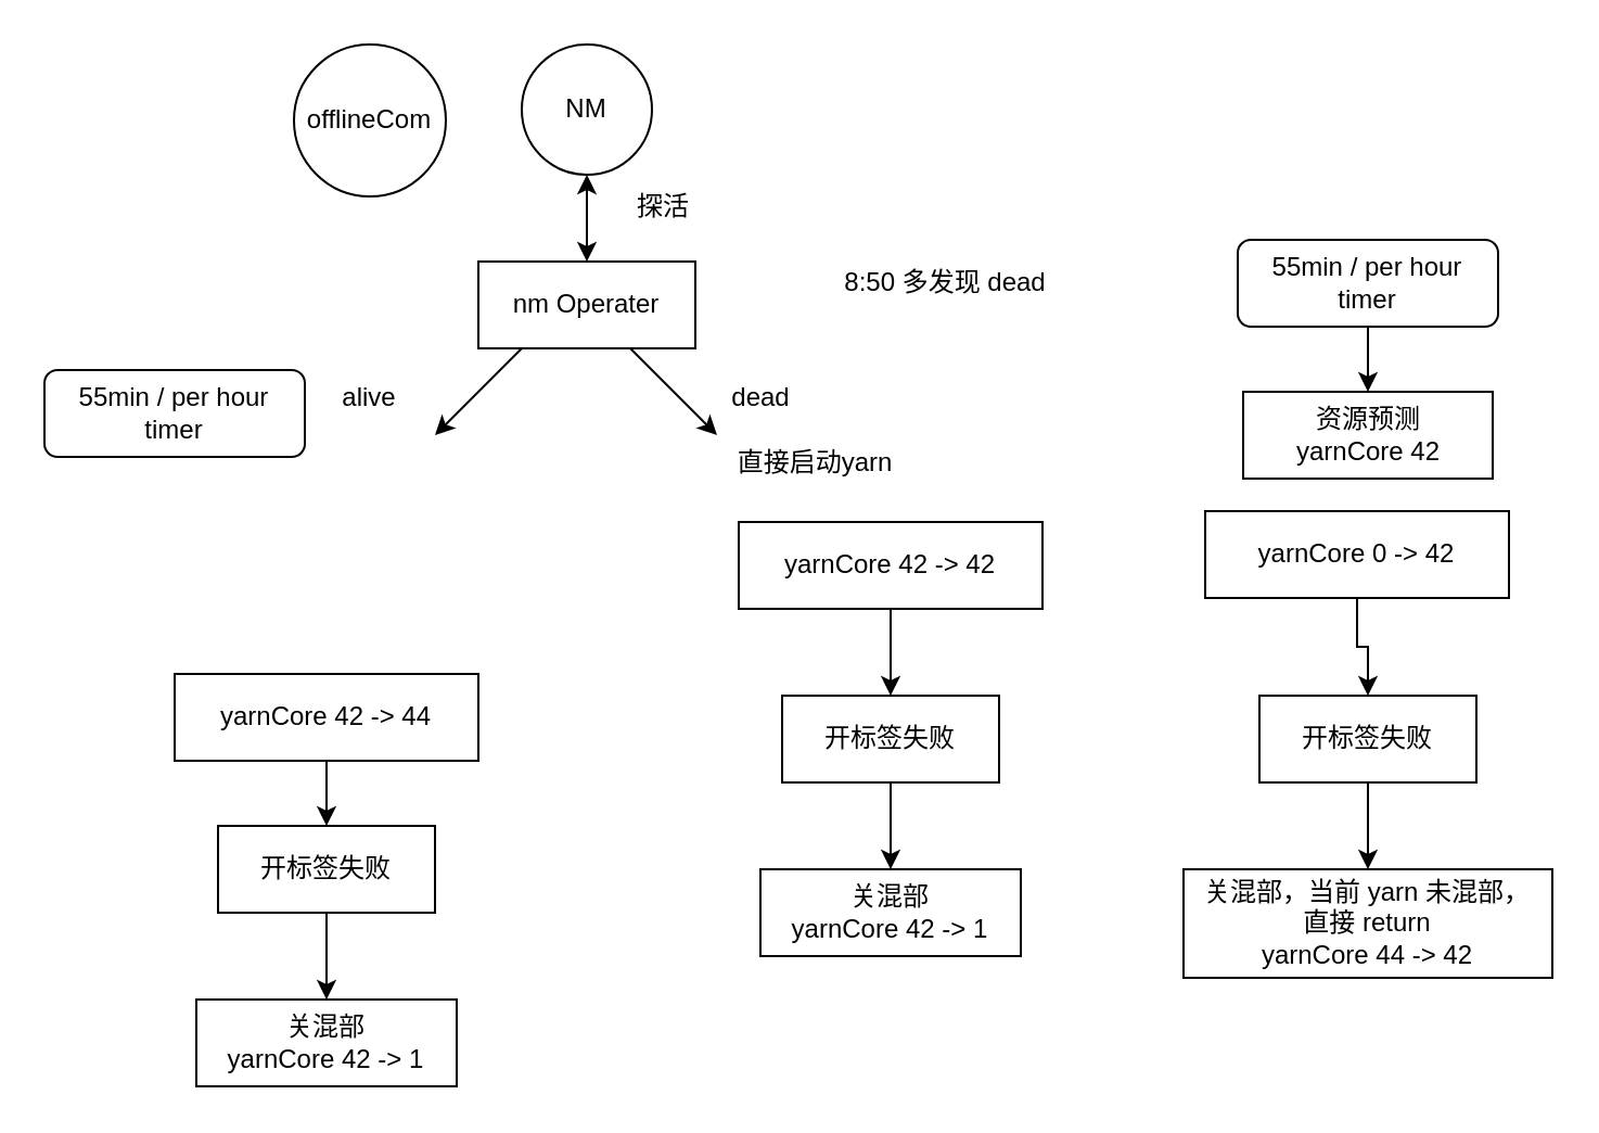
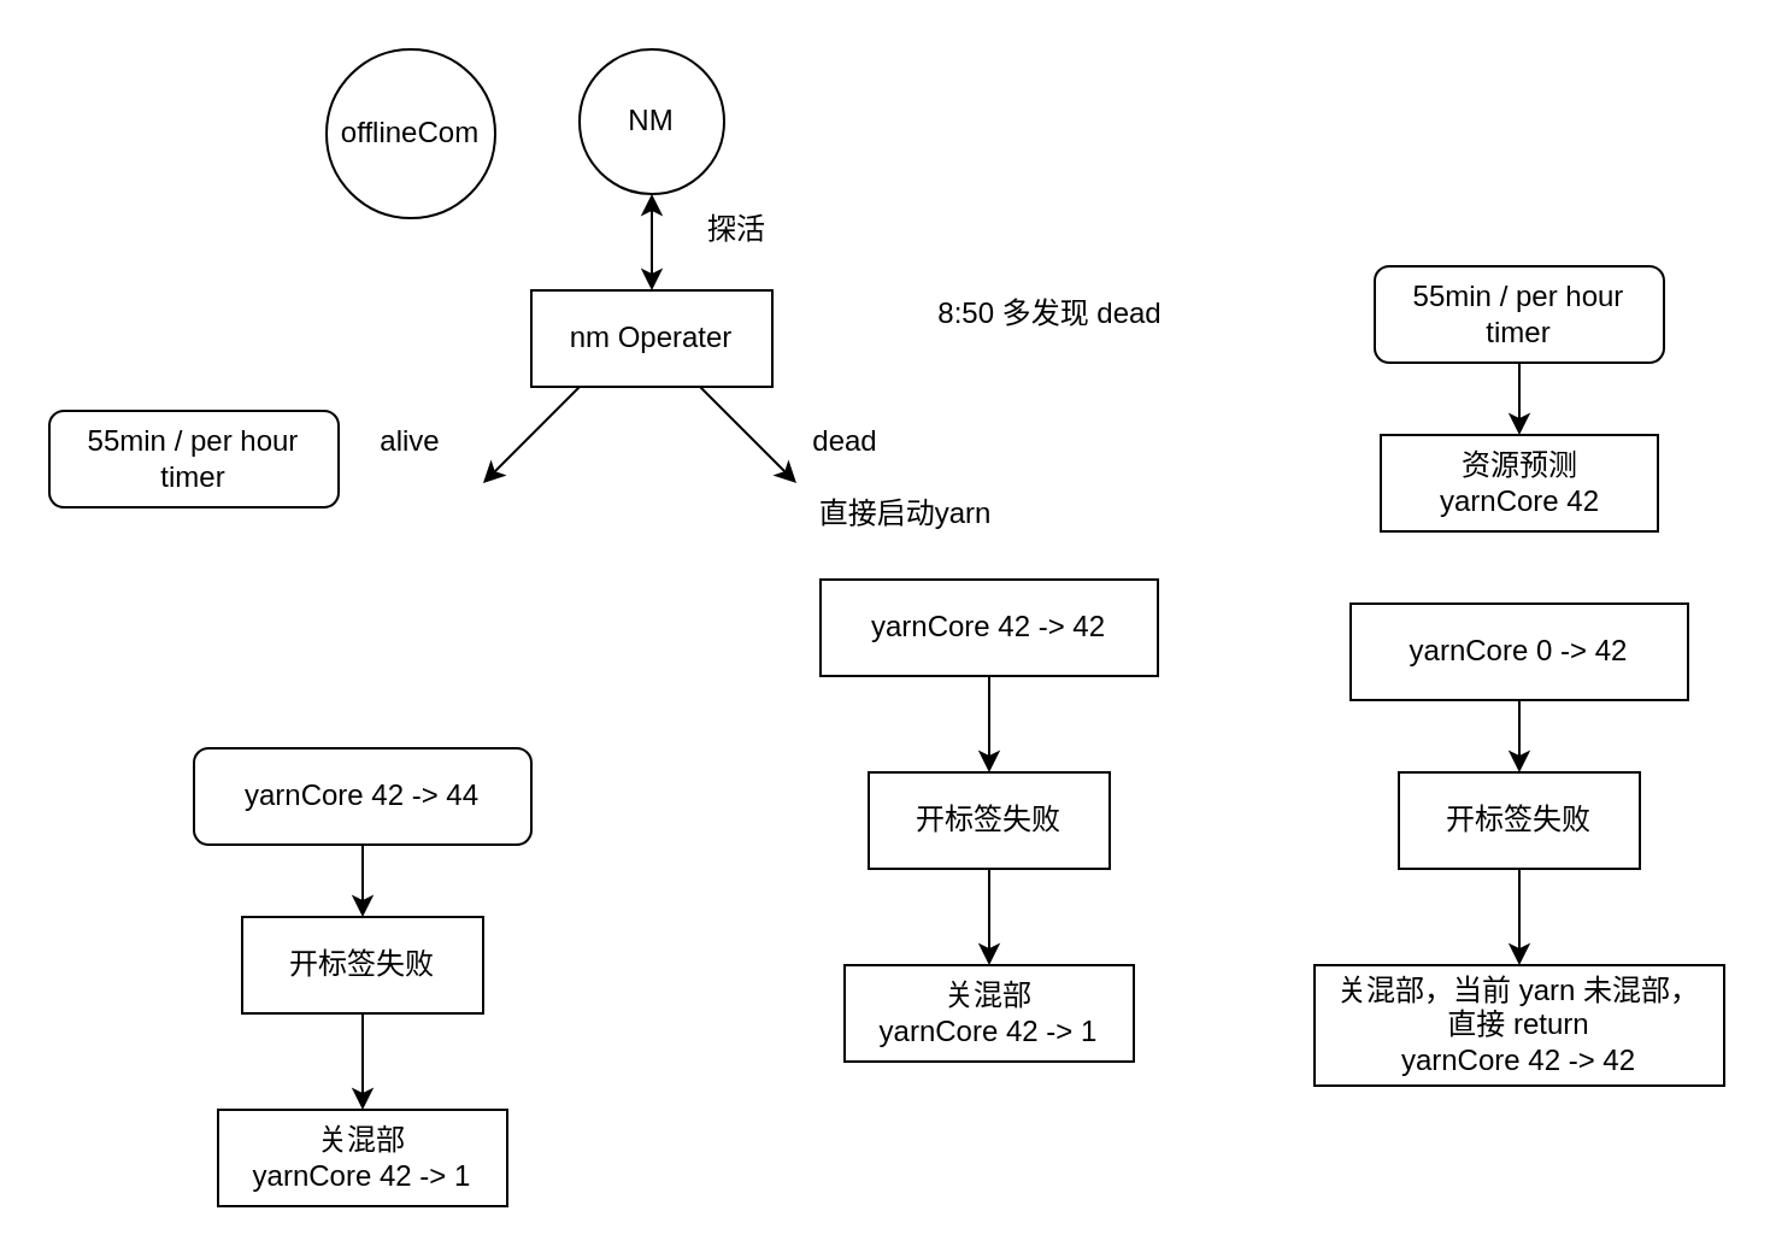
  <mxCell id="0" />
  <mxCell id="1" parent="0" />
  <mxCell id="2" value="nm Operater" style="rounded=0;whiteSpace=wrap;html=1;fillColor=none;" vertex="1" parent="1"><mxGeometry x="220" y="120" width="100" height="40" as="geometry" /></mxCell>
  <mxCell id="3" value="" style="endArrow=classic;startArrow=classic;html=1;rounded=0;" edge="1" parent="1"><mxGeometry width="50" height="50" relative="1" as="geometry"><mxPoint x="270" y="120" as="sourcePoint" /><mxPoint x="270" y="80" as="targetPoint" /></mxGeometry></mxCell>
  <mxCell id="4" value="NM" style="ellipse;whiteSpace=wrap;html=1;aspect=fixed;fillColor=none;" vertex="1" parent="1"><mxGeometry x="240" y="20" width="60" height="60" as="geometry" /></mxCell>
  <mxCell id="5" value="探活" style="text;html=1;align=center;verticalAlign=middle;resizable=0;points=[];autosize=1;strokeColor=none;fillColor=none;" vertex="1" parent="1"><mxGeometry x="280" y="80" width="50" height="30" as="geometry" /></mxCell>
  <mxCell id="6" value="" style="endArrow=classic;html=1;rounded=0;" edge="1" parent="1"><mxGeometry width="50" height="50" relative="1" as="geometry"><mxPoint x="290" y="160" as="sourcePoint" /><mxPoint x="330" y="200" as="targetPoint" /></mxGeometry></mxCell>
  <mxCell id="7" value="" style="endArrow=classic;html=1;rounded=0;" edge="1" parent="1"><mxGeometry width="50" height="50" relative="1" as="geometry"><mxPoint x="240" y="160" as="sourcePoint" /><mxPoint x="200" y="200" as="targetPoint" /></mxGeometry></mxCell>
  <mxCell id="8" value="dead" style="text;html=1;align=center;verticalAlign=middle;resizable=0;points=[];autosize=1;strokeColor=none;fillColor=none;" vertex="1" parent="1"><mxGeometry x="325" y="168" width="50" height="30" as="geometry" /></mxCell>
  <mxCell id="9" value="alive" style="text;strokeColor=none;align=center;fillColor=none;html=1;verticalAlign=middle;whiteSpace=wrap;rounded=0;" vertex="1" parent="1"><mxGeometry x="140" y="168" width="60" height="30" as="geometry" /></mxCell>
  <mxCell id="10" value="资源预测&lt;div&gt;yarnCore 42&lt;/div&gt;" style="rounded=0;whiteSpace=wrap;html=1;fillColor=none;" vertex="1" parent="1"><mxGeometry x="572.5" y="180" width="115" height="40" as="geometry" /></mxCell>
  <mxCell id="11" value="直接启动yarn" style="text;html=1;align=center;verticalAlign=middle;resizable=0;points=[];autosize=1;strokeColor=none;fillColor=none;" vertex="1" parent="1"><mxGeometry x="330" y="198" width="90" height="30" as="geometry" /></mxCell>
  <mxCell id="12" style="edgeStyle=orthogonalEdgeStyle;rounded=0;orthogonalLoop=1;jettySize=auto;html=1;" edge="1" parent="1" source="13" target="16"><mxGeometry relative="1" as="geometry" /></mxCell>
  <mxCell id="13" value="yarnCore 42 -&amp;gt; 42" style="rounded=0;whiteSpace=wrap;html=1;fillColor=none;" vertex="1" parent="1"><mxGeometry x="340" y="240" width="140" height="40" as="geometry" /></mxCell>
  <mxCell id="14" value="offlineCom" style="ellipse;whiteSpace=wrap;html=1;aspect=fixed;fillColor=none;" vertex="1" parent="1"><mxGeometry x="135" y="20" width="70" height="70" as="geometry" /></mxCell>
  <mxCell id="15" style="edgeStyle=orthogonalEdgeStyle;rounded=0;orthogonalLoop=1;jettySize=auto;html=1;entryX=0.5;entryY=0;entryDx=0;entryDy=0;" edge="1" parent="1" source="16" target="17"><mxGeometry relative="1" as="geometry" /></mxCell>
  <mxCell id="16" value="开标签失败" style="rounded=0;whiteSpace=wrap;html=1;fillColor=none;" vertex="1" parent="1"><mxGeometry x="360" y="320" width="100" height="40" as="geometry" /></mxCell>
  <mxCell id="17" value="关混部&lt;div&gt;yarnCore 42 -&amp;gt; 1&lt;/div&gt;" style="rounded=0;whiteSpace=wrap;html=1;fillColor=none;" vertex="1" parent="1"><mxGeometry x="350" y="400" width="120" height="40" as="geometry" /></mxCell>
  <mxCell id="18" style="edgeStyle=orthogonalEdgeStyle;rounded=0;orthogonalLoop=1;jettySize=auto;html=1;entryX=0.5;entryY=0;entryDx=0;entryDy=0;" edge="1" parent="1" source="19" target="10"><mxGeometry relative="1" as="geometry" /></mxCell>
  <mxCell id="19" value="55min / per hour&lt;div&gt;timer&lt;/div&gt;" style="rounded=1;whiteSpace=wrap;html=1;fillColor=none;" vertex="1" parent="1"><mxGeometry x="570" y="110" width="120" height="40" as="geometry" /></mxCell>
  <mxCell id="20" style="edgeStyle=orthogonalEdgeStyle;rounded=0;orthogonalLoop=1;jettySize=auto;html=1;" edge="1" parent="1" source="21" target="23"><mxGeometry relative="1" as="geometry" /></mxCell>
- <mxCell id="21" value="yarnCore 0 -&amp;gt; 42" style="rounded=0;whiteSpace=wrap;html=1;fillColor=none;" vertex="1" parent="1"><mxGeometry x="555" y="235" width="140" height="40" as="geometry" /></mxCell>
+ <mxCell id="21" value="yarnCore 0 -&amp;gt; 42" style="rounded=0;whiteSpace=wrap;html=1;fillColor=none;" vertex="1" parent="1"><mxGeometry x="560" y="250" width="140" height="40" as="geometry" /></mxCell>
  <mxCell id="22" style="edgeStyle=orthogonalEdgeStyle;rounded=0;orthogonalLoop=1;jettySize=auto;html=1;entryX=0.5;entryY=0;entryDx=0;entryDy=0;" edge="1" parent="1" source="23" target="24"><mxGeometry relative="1" as="geometry" /></mxCell>
  <mxCell id="23" value="开标签失败" style="rounded=0;whiteSpace=wrap;html=1;fillColor=none;" vertex="1" parent="1"><mxGeometry x="580" y="320" width="100" height="40" as="geometry" /></mxCell>
- <mxCell id="24" value="关混部，当前 yarn 未混部，&lt;div&gt;直接 return&lt;div&gt;yarnCore&amp;nbsp;&lt;span style=&quot;background-color: initial;&quot;&gt;44 -&amp;gt; 42&lt;/span&gt;&lt;/div&gt;&lt;/div&gt;" style="rounded=0;whiteSpace=wrap;html=1;fillColor=none;" vertex="1" parent="1"><mxGeometry x="545" y="400" width="170" height="50" as="geometry" /></mxCell>
+ <mxCell id="24" value="关混部，当前 yarn 未混部，&lt;div&gt;直接 return&lt;div&gt;yarnCore&amp;nbsp;&lt;span style=&quot;background-color: initial;&quot;&gt;42 -&amp;gt; 42&lt;/span&gt;&lt;/div&gt;&lt;/div&gt;" style="rounded=0;whiteSpace=wrap;html=1;fillColor=none;" vertex="1" parent="1"><mxGeometry x="545" y="400" width="170" height="50" as="geometry" /></mxCell>
  <mxCell id="25" value="8:50 多发现 dead" style="text;html=1;align=center;verticalAlign=middle;resizable=0;points=[];autosize=1;strokeColor=none;fillColor=none;" vertex="1" parent="1"><mxGeometry x="375" y="115" width="120" height="30" as="geometry" /></mxCell>
  <mxCell id="26" value="关混部&lt;div&gt;yarnCore 42 -&amp;gt; 1&lt;/div&gt;" style="rounded=0;whiteSpace=wrap;html=1;fillColor=none;" vertex="1" parent="1"><mxGeometry x="90" y="460" width="120" height="40" as="geometry" /></mxCell>
  <mxCell id="27" value="55min / per hour&lt;div&gt;timer&lt;/div&gt;" style="rounded=1;whiteSpace=wrap;html=1;fillColor=none;" vertex="1" parent="1"><mxGeometry x="20" y="170" width="120" height="40" as="geometry" /></mxCell>
  <mxCell id="28" style="edgeStyle=orthogonalEdgeStyle;rounded=0;orthogonalLoop=1;jettySize=auto;html=1;" edge="1" parent="1" source="29" target="31"><mxGeometry relative="1" as="geometry" /></mxCell>
- <mxCell id="29" value="yarnCore 42 -&amp;gt; 44" style="rounded=0;whiteSpace=wrap;html=1;fillColor=none;" vertex="1" parent="1"><mxGeometry x="80" y="310" width="140" height="40" as="geometry" /></mxCell>
+ <mxCell id="29" value="yarnCore 42 -&amp;gt; 44" style="whiteSpace=wrap;html=1;fillColor=none;rounded=1;" vertex="1" parent="1"><mxGeometry x="80" y="310" width="140" height="40" as="geometry" /></mxCell>
  <mxCell id="30" style="edgeStyle=orthogonalEdgeStyle;rounded=0;orthogonalLoop=1;jettySize=auto;html=1;entryX=0.5;entryY=0;entryDx=0;entryDy=0;" edge="1" parent="1" source="31"><mxGeometry relative="1" as="geometry"><mxPoint x="150" y="460" as="targetPoint" /></mxGeometry></mxCell>
  <mxCell id="31" value="开标签失败" style="rounded=0;whiteSpace=wrap;html=1;fillColor=none;" vertex="1" parent="1"><mxGeometry x="100" y="380" width="100" height="40" as="geometry" /></mxCell>
